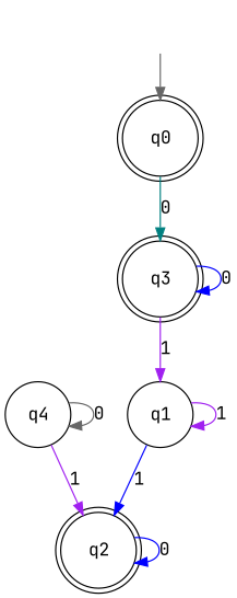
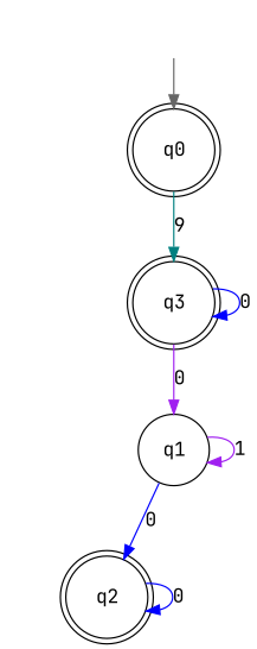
  digraph {
    fontname="JetBrains Mono"
    node [fontname="JetBrains Mono" shape=doublecircle]
    edge [color=purple fontname="JetBrains Mono"]
-   n1 [label=<<TABLE BORDER="0" CELLBORDER="0" CELLSPACING="0"><TR><TD>q4</TD></TR></TABLE>> shape=circle]
    n2 [label=<<TABLE BORDER="0" CELLBORDER="0" CELLSPACING="0"><TR><TD>q2</TD></TR></TABLE>>]
    n3 [label=<<TABLE BORDER="0" CELLBORDER="0" CELLSPACING="0"><TR><TD>q3</TD></TR></TABLE>>]
    n4 [label=<<TABLE BORDER="0" CELLBORDER="0" CELLSPACING="0"><TR><TD>q1</TD></TR></TABLE>> shape=circle]
    n5 [label=<<TABLE BORDER="0" CELLBORDER="0" CELLSPACING="0"><TR><TD>q0</TD></TR></TABLE>>]
    n6 [label=<<TABLE BORDER="0" CELLBORDER="" CELLSPACING="0"><TR><TD>_nil</TD></TR></TABLE>> style=invis shape=""]
-   n1 -> n1 [color=gray40 label=0]
-   n1 -> n2 [label=1]
    n2 -> n2 [color=blue label=0]
    n3 -> n3 [color=blue label=0]
-   n3 -> n4 [label=1]
-   n4 -> n2 [color=blue label=1]
+   n3 -> n4 [label=0]
+   n4 -> n2 [color=blue label=0]
    n4 -> n4 [label=1]
-   n5 -> n3 [color=teal label=0]
+   n5 -> n3 [color=teal label=9]
    n6 -> n5 [color=gray40]
  }
